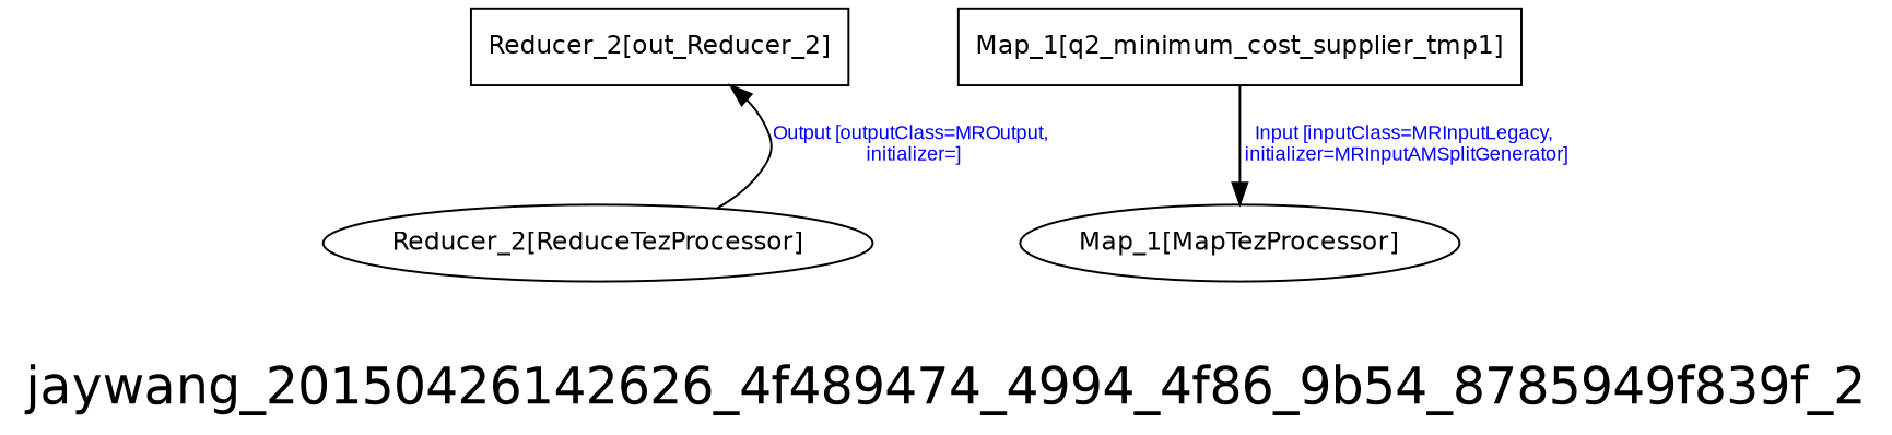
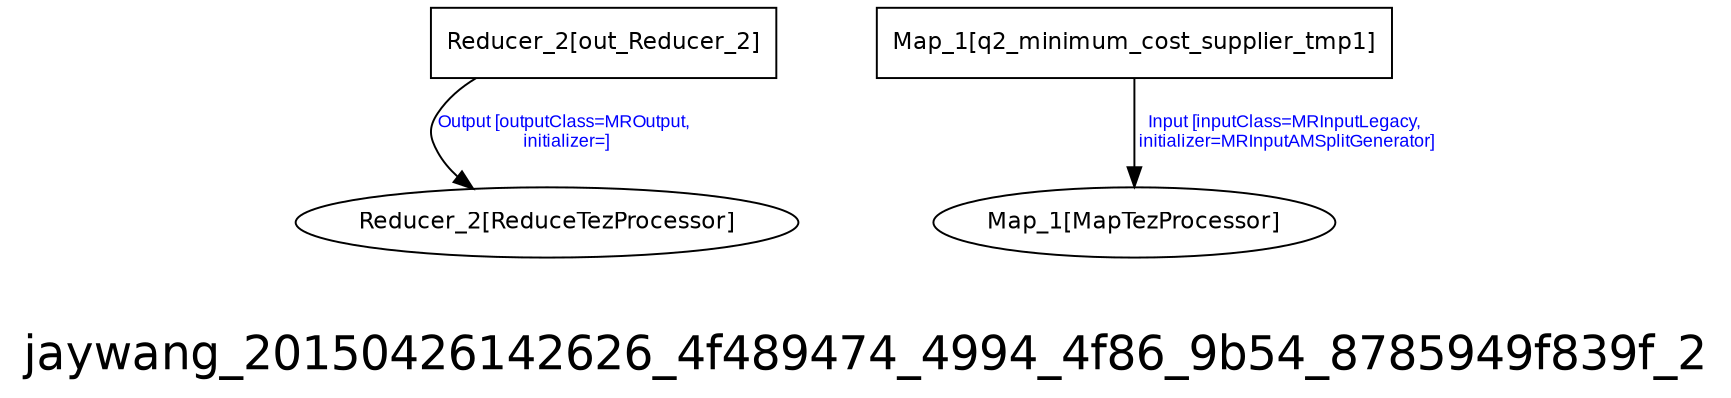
  digraph {
    fontname=Helvetica
    fontsize=24
    label=jaywang_20150426142626_4f489474_4994_4f86_9b54_8785949f839f_2
    node [fontname=Helvetica fontsize=12]
    edge [fontcolor=blue fontname=Arial fontsize=9]
    n1 [label="Reducer_2[out_Reducer_2]" shape=box]
    n2 [label="Map_1[MapTezProcessor]"]
    n3 [label="Reducer_2[ReduceTezProcessor]"]
    n4 [label="Map_1[q2_minimum_cost_supplier_tmp1]" shape=box]
-   n3 -> n1 [label="Output [outputClass=MROutput,\n initializer=]"]
+   n1 -> n3 [label="Output [outputClass=MROutput,\n initializer=]"]
    n4 -> n2 [label="Input [inputClass=MRInputLegacy,\n initializer=MRInputAMSplitGenerator]"]
  }
